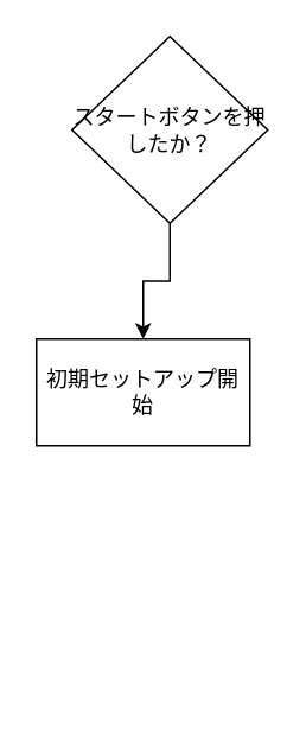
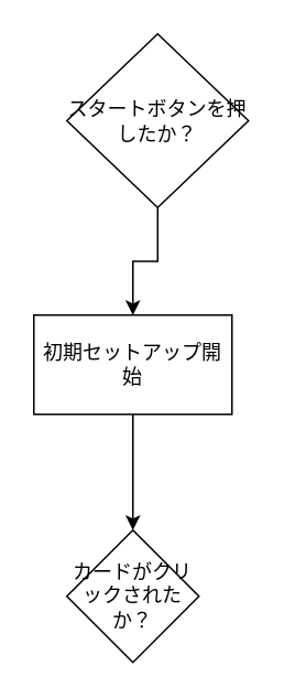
  <mxCell id="0" />
  <mxCell id="1" parent="0" />
  <mxCell id="2" value="" style="edgeStyle=orthogonalEdgeStyle;rounded=0;orthogonalLoop=1;jettySize=auto;html=1;" edge="1" parent="1" source="3" target="5"><mxGeometry relative="1" as="geometry" /></mxCell>
  <mxCell id="3" value="スタートボタンを押したか？" style="rhombus;whiteSpace=wrap;html=1;" vertex="1" parent="1"><mxGeometry x="40" y="20" width="110" height="105" as="geometry" /></mxCell>
+ <mxCell id="4" value="" style="edgeStyle=orthogonalEdgeStyle;rounded=0;orthogonalLoop=1;jettySize=auto;html=1;" edge="1" parent="1" source="5" target="6"><mxGeometry relative="1" as="geometry" /></mxCell>
  <mxCell id="5" value="初期セットアップ開始" style="whiteSpace=wrap;html=1;" vertex="1" parent="1"><mxGeometry x="20" y="190" width="120" height="60" as="geometry" /></mxCell>
+ <mxCell id="6" value="カードがクリックされたか？" style="rhombus;whiteSpace=wrap;html=1;" vertex="1" parent="1"><mxGeometry x="40" y="320" width="80" height="80" as="geometry" /></mxCell>
